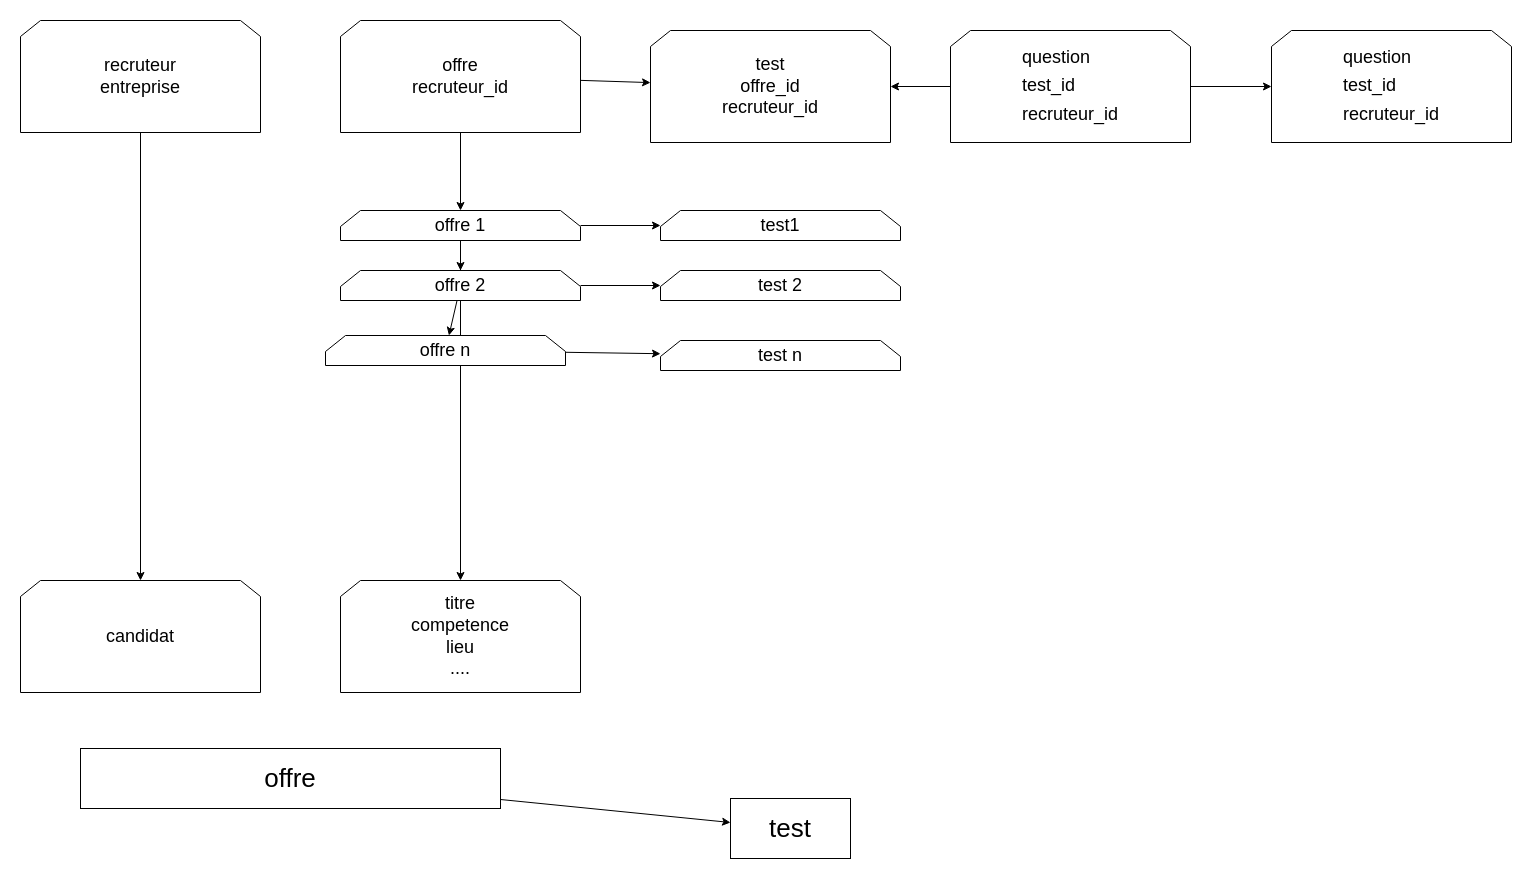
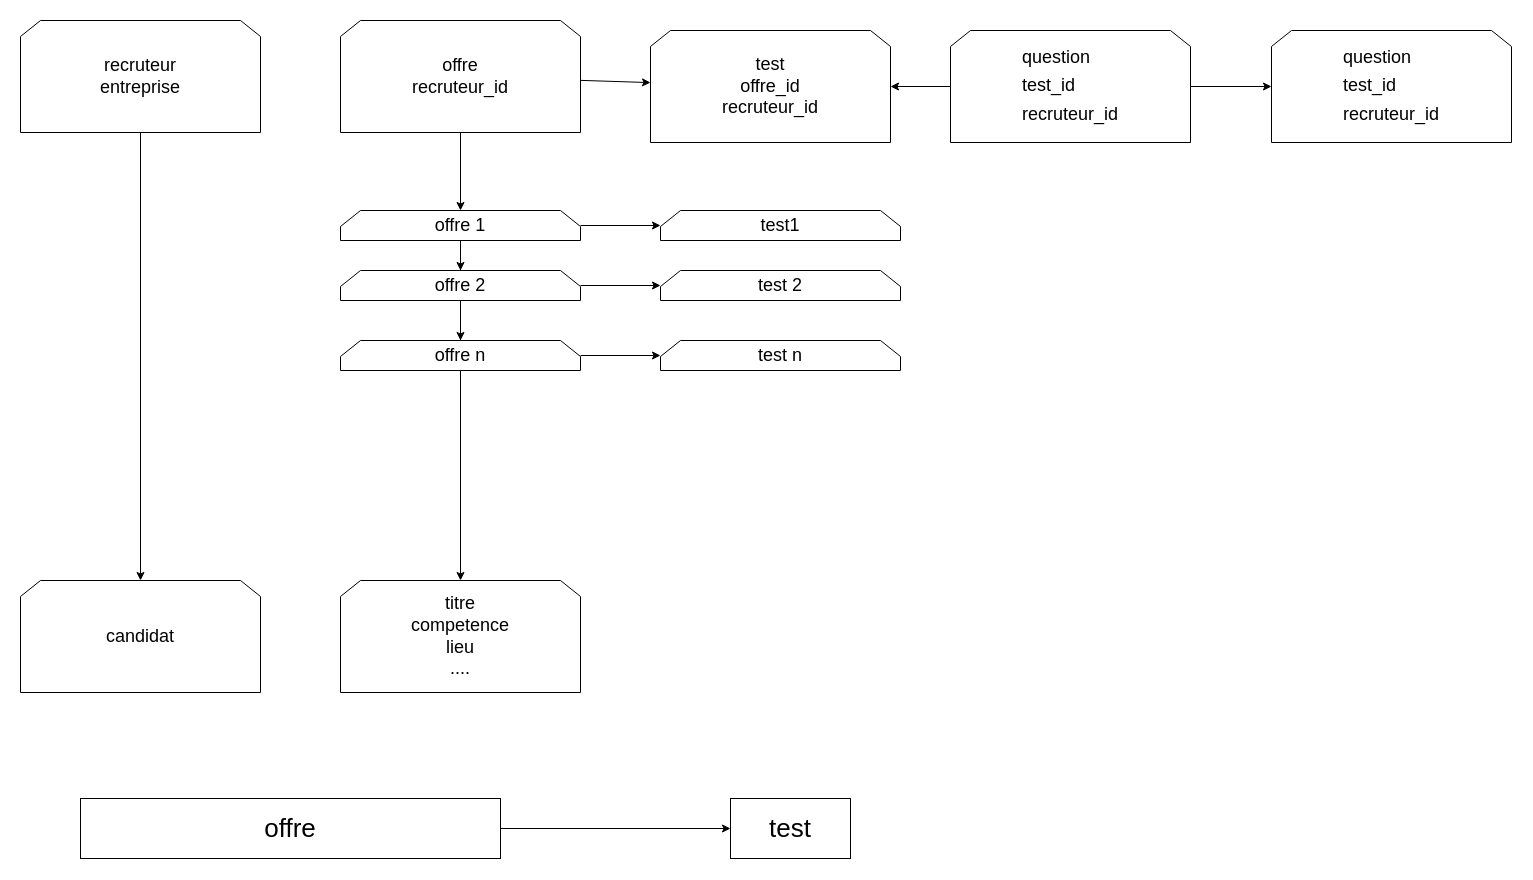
  <mxCell id="0" />
  <mxCell id="1" parent="0" />
  <mxCell id="2" value="" style="edgeStyle=none;html=1;" parent="1" source="4" target="8" edge="1"><mxGeometry relative="1" as="geometry" /></mxCell>
  <mxCell id="3" value="" style="edgeStyle=none;html=1;" parent="1" source="4" target="15" edge="1"><mxGeometry relative="1" as="geometry" /></mxCell>
  <mxCell id="4" value="&lt;div&gt;&lt;span style=&quot;font-size: 18px;&quot;&gt;offre&lt;/span&gt;&lt;/div&gt;&lt;div&gt;&lt;span style=&quot;font-size: 18px;&quot;&gt;recruteur_id&lt;/span&gt;&lt;/div&gt;" style="shape=loopLimit;whiteSpace=wrap;html=1;" parent="1" vertex="1"><mxGeometry x="340" y="20" width="240" height="112" as="geometry" /></mxCell>
  <mxCell id="5" value="" style="edgeStyle=none;html=1;" parent="1" source="7" target="8" edge="1"><mxGeometry relative="1" as="geometry" /></mxCell>
  <mxCell id="6" value="" style="edgeStyle=none;html=1;" parent="1" source="7" target="9" edge="1"><mxGeometry relative="1" as="geometry" /></mxCell>
  <mxCell id="7" value="&lt;div style=&quot;text-align: left; line-height: 220%;&quot;&gt;&lt;span style=&quot;font-size: 18px;&quot;&gt;question&lt;/span&gt;&lt;/div&gt;&lt;div style=&quot;text-align: left; line-height: 220%;&quot;&gt;&lt;span style=&quot;font-size: 18px;&quot;&gt;test_id&lt;/span&gt;&lt;/div&gt;&lt;div style=&quot;text-align: left; line-height: 220%;&quot;&gt;&lt;span style=&quot;font-size: 18px;&quot;&gt;recruteur_id&lt;/span&gt;&lt;/div&gt;" style="shape=loopLimit;whiteSpace=wrap;html=1;" parent="1" vertex="1"><mxGeometry x="950" y="30" width="240" height="112" as="geometry" /></mxCell>
  <mxCell id="8" value="&lt;span style=&quot;font-size: 18px;&quot;&gt;test&lt;/span&gt;&lt;div&gt;&lt;span style=&quot;font-size: 18px;&quot;&gt;offre_id&lt;/span&gt;&lt;/div&gt;&lt;div&gt;&lt;span style=&quot;font-size: 18px;&quot;&gt;recruteur_id&lt;/span&gt;&lt;/div&gt;" style="shape=loopLimit;whiteSpace=wrap;html=1;" parent="1" vertex="1"><mxGeometry x="650" y="30" width="240" height="112" as="geometry" /></mxCell>
  <mxCell id="9" value="&lt;div style=&quot;text-align: left; line-height: 220%;&quot;&gt;&lt;span style=&quot;font-size: 18px;&quot;&gt;question&lt;/span&gt;&lt;/div&gt;&lt;div style=&quot;text-align: left; line-height: 220%;&quot;&gt;&lt;span style=&quot;font-size: 18px;&quot;&gt;test_id&lt;/span&gt;&lt;/div&gt;&lt;div style=&quot;text-align: left; line-height: 220%;&quot;&gt;&lt;span style=&quot;font-size: 18px;&quot;&gt;recruteur_id&lt;/span&gt;&lt;/div&gt;" style="shape=loopLimit;whiteSpace=wrap;html=1;" parent="1" vertex="1"><mxGeometry x="1271" y="30" width="240" height="112" as="geometry" /></mxCell>
  <mxCell id="10" value="" style="edgeStyle=none;html=1;" parent="1" source="11" target="16" edge="1"><mxGeometry relative="1" as="geometry" /></mxCell>
  <mxCell id="11" value="&lt;div&gt;&lt;span style=&quot;font-size: 18px;&quot;&gt;recruteur&lt;/span&gt;&lt;/div&gt;&lt;div&gt;&lt;span style=&quot;font-size: 18px;&quot;&gt;entreprise&lt;/span&gt;&lt;/div&gt;" style="shape=loopLimit;whiteSpace=wrap;html=1;" parent="1" vertex="1"><mxGeometry x="20" y="20" width="240" height="112" as="geometry" /></mxCell>
  <mxCell id="12" value="" style="edgeStyle=none;html=1;" parent="1" source="15" target="17" edge="1"><mxGeometry relative="1" as="geometry" /></mxCell>
  <mxCell id="13" value="" style="edgeStyle=none;html=1;" parent="1" source="15" target="20" edge="1"><mxGeometry relative="1" as="geometry" /></mxCell>
  <mxCell id="14" value="" style="edgeStyle=none;html=1;" parent="1" source="15" target="21" edge="1"><mxGeometry relative="1" as="geometry" /></mxCell>
  <mxCell id="15" value="&lt;div&gt;&lt;span style=&quot;font-size: 18px;&quot;&gt;offre 1&lt;/span&gt;&lt;/div&gt;" style="shape=loopLimit;whiteSpace=wrap;html=1;" parent="1" vertex="1"><mxGeometry x="340" y="210" width="240" height="30" as="geometry" /></mxCell>
  <mxCell id="16" value="&lt;div&gt;&lt;span style=&quot;font-size: 18px;&quot;&gt;candidat&lt;/span&gt;&lt;/div&gt;" style="shape=loopLimit;whiteSpace=wrap;html=1;" parent="1" vertex="1"><mxGeometry x="20" y="580" width="240" height="112" as="geometry" /></mxCell>
  <mxCell id="17" value="&lt;div&gt;&lt;span style=&quot;font-size: 18px;&quot;&gt;titre&lt;/span&gt;&lt;/div&gt;&lt;div&gt;&lt;span style=&quot;font-size: 18px;&quot;&gt;competence&lt;/span&gt;&lt;/div&gt;&lt;div&gt;&lt;span style=&quot;font-size: 18px;&quot;&gt;lieu&lt;/span&gt;&lt;/div&gt;&lt;div&gt;&lt;span style=&quot;font-size: 18px;&quot;&gt;....&lt;/span&gt;&lt;/div&gt;" style="shape=loopLimit;whiteSpace=wrap;html=1;" parent="1" vertex="1"><mxGeometry x="340" y="580" width="240" height="112" as="geometry" /></mxCell>
  <mxCell id="18" value="" style="edgeStyle=none;html=1;" parent="1" source="20" target="22" edge="1"><mxGeometry relative="1" as="geometry" /></mxCell>
  <mxCell id="19" value="" style="edgeStyle=none;html=1;" parent="1" source="20" target="24" edge="1"><mxGeometry relative="1" as="geometry" /></mxCell>
  <mxCell id="20" value="&lt;div&gt;&lt;span style=&quot;font-size: 18px;&quot;&gt;offre 2&lt;/span&gt;&lt;/div&gt;" style="shape=loopLimit;whiteSpace=wrap;html=1;" parent="1" vertex="1"><mxGeometry x="340" y="270" width="240" height="30" as="geometry" /></mxCell>
  <mxCell id="21" value="&lt;div&gt;&lt;span style=&quot;font-size: 18px;&quot;&gt;test1&lt;/span&gt;&lt;/div&gt;" style="shape=loopLimit;whiteSpace=wrap;html=1;" parent="1" vertex="1"><mxGeometry x="660" y="210" width="240" height="30" as="geometry" /></mxCell>
  <mxCell id="22" value="&lt;div&gt;&lt;span style=&quot;font-size: 18px;&quot;&gt;test 2&lt;/span&gt;&lt;/div&gt;" style="shape=loopLimit;whiteSpace=wrap;html=1;" parent="1" vertex="1"><mxGeometry x="660" y="270" width="240" height="30" as="geometry" /></mxCell>
  <mxCell id="23" value="" style="edgeStyle=none;html=1;" parent="1" source="24" target="25" edge="1"><mxGeometry relative="1" as="geometry" /></mxCell>
- <mxCell id="24" value="&lt;div&gt;&lt;span style=&quot;font-size: 18px;&quot;&gt;offre n&lt;/span&gt;&lt;/div&gt;" style="shape=loopLimit;whiteSpace=wrap;html=1;" parent="1" vertex="1"><mxGeometry x="325" y="335" width="240" height="30" as="geometry" /></mxCell>
+ <mxCell id="24" value="&lt;div&gt;&lt;span style=&quot;font-size: 18px;&quot;&gt;offre n&lt;/span&gt;&lt;/div&gt;" style="shape=loopLimit;whiteSpace=wrap;html=1;" parent="1" vertex="1"><mxGeometry x="340" y="340" width="240" height="30" as="geometry" /></mxCell>
  <mxCell id="25" value="&lt;div&gt;&lt;span style=&quot;font-size: 18px;&quot;&gt;test n&lt;/span&gt;&lt;/div&gt;" style="shape=loopLimit;whiteSpace=wrap;html=1;" parent="1" vertex="1"><mxGeometry x="660" y="340" width="240" height="30" as="geometry" /></mxCell>
  <mxCell id="26" value="" style="edgeStyle=none;html=1;" edge="1" parent="1" source="27" target="28"><mxGeometry relative="1" as="geometry" /></mxCell>
- <mxCell id="27" value="&lt;font style=&quot;font-size: 26px;&quot;&gt;offre&lt;/font&gt;" style="whiteSpace=wrap;html=1;" vertex="1" parent="1"><mxGeometry x="80" y="748" width="420" height="60" as="geometry" /></mxCell>
+ <mxCell id="27" value="&lt;font style=&quot;font-size: 26px;&quot;&gt;offre&lt;/font&gt;" style="whiteSpace=wrap;html=1;" vertex="1" parent="1"><mxGeometry x="80" y="798" width="420" height="60" as="geometry" /></mxCell>
  <mxCell id="28" value="&lt;font style=&quot;font-size: 26px;&quot;&gt;test&lt;/font&gt;" style="whiteSpace=wrap;html=1;" vertex="1" parent="1"><mxGeometry x="730" y="798" width="120" height="60" as="geometry" /></mxCell>
